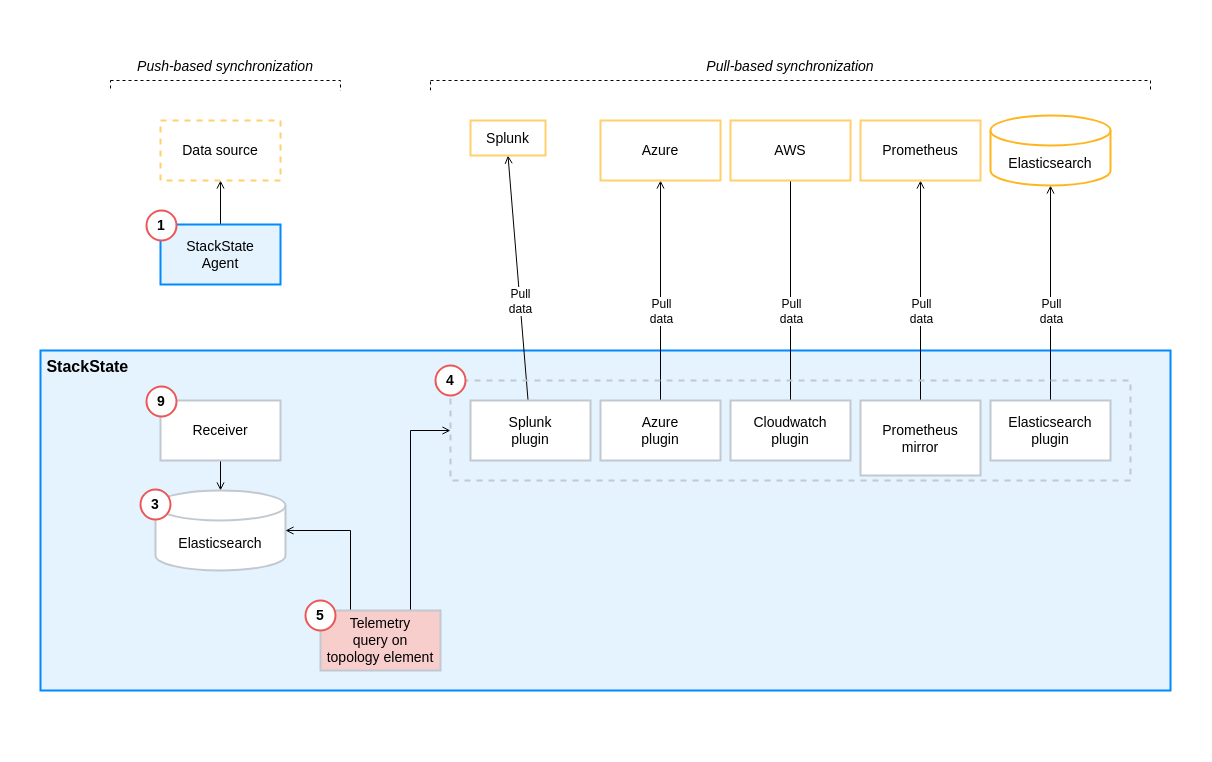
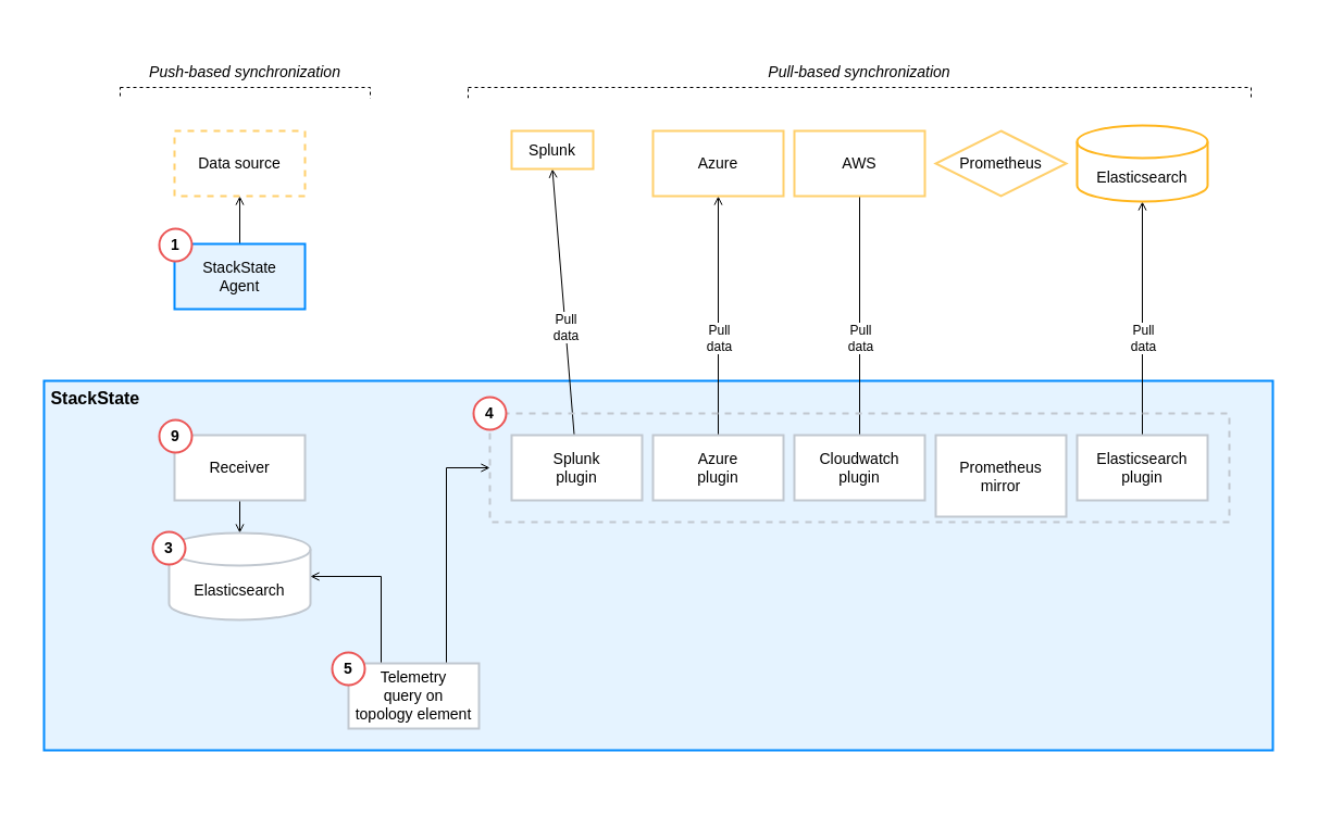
  <mxCell id="0" />
  <mxCell id="1" parent="0" />
  <mxCell id="2" value="" style="rounded=0;whiteSpace=wrap;html=1;strokeColor=none;strokeWidth=3;fontSize=14;verticalAlign=top;" parent="1" vertex="1"><mxGeometry x="20" y="20" width="1170" height="720" as="geometry" /></mxCell>
  <mxCell id="3" value="&lt;b&gt;&lt;font style=&quot;font-size: 16px&quot;&gt;&amp;nbsp;StackState&lt;/font&gt;&lt;/b&gt;" style="rounded=0;whiteSpace=wrap;html=1;strokeWidth=2;strokeColor=#008AFF;arcSize=2;verticalAlign=top;fillColor=#008AFF;fillOpacity=10;align=left;" parent="1" vertex="1"><mxGeometry x="40" y="350" width="1130" height="340" as="geometry" /></mxCell>
  <mxCell id="4" style="edgeStyle=none;rounded=0;orthogonalLoop=1;jettySize=auto;html=1;entryX=0.5;entryY=1;entryDx=0;entryDy=0;entryPerimeter=0;fontSize=14;endArrow=open;endFill=0;strokeWidth=1;" parent="1" source="6" target="31" edge="1"><mxGeometry relative="1" as="geometry" /></mxCell>
  <mxCell id="5" value="Pull&lt;br&gt;data" style="edgeLabel;html=1;align=center;verticalAlign=middle;resizable=0;points=[];fontSize=12;" parent="4" vertex="1" connectable="0"><mxGeometry x="-0.233" y="-2" relative="1" as="geometry"><mxPoint x="-2" y="-8" as="offset" /></mxGeometry></mxCell>
  <mxCell id="6" value="Elasticsearch&lt;br&gt;plugin" style="rounded=0;whiteSpace=wrap;html=1;strokeColor=#C1C8D0;strokeWidth=2;fontSize=14;" parent="1" vertex="1"><mxGeometry x="990" y="400" width="120" height="60" as="geometry" /></mxCell>
- <mxCell id="7" style="edgeStyle=none;rounded=0;orthogonalLoop=1;jettySize=auto;html=1;entryX=0.5;entryY=1;entryDx=0;entryDy=0;fontSize=14;endArrow=open;endFill=0;strokeWidth=1;" parent="1" source="9" target="32" edge="1"><mxGeometry relative="1" as="geometry" /></mxCell>
- <mxCell id="8" value="Pull&lt;br&gt;data" style="edgeLabel;html=1;align=center;verticalAlign=middle;resizable=0;points=[];fontSize=12;" parent="7" vertex="1" connectable="0"><mxGeometry x="-0.275" y="-2" relative="1" as="geometry"><mxPoint x="-2" y="-10" as="offset" /></mxGeometry></mxCell>
  <mxCell id="9" value="Prometheus&lt;br&gt;mirror" style="rounded=0;whiteSpace=wrap;html=1;strokeColor=#C1C8D0;strokeWidth=2;fontSize=14;" parent="1" vertex="1"><mxGeometry x="860" y="400" width="120" height="75" as="geometry" /></mxCell>
  <mxCell id="10" style="edgeStyle=none;rounded=0;orthogonalLoop=1;jettySize=auto;html=1;entryX=0.5;entryY=1;entryDx=0;entryDy=0;fontSize=14;endArrow=none;endFill=0;strokeWidth=1;" parent="1" source="12" target="33" edge="1"><mxGeometry relative="1" as="geometry" /></mxCell>
  <mxCell id="11" value="Pull&lt;br&gt;data" style="edgeLabel;html=1;align=center;verticalAlign=middle;resizable=0;points=[];fontSize=12;" parent="10" vertex="1" connectable="0"><mxGeometry x="-0.226" y="-1" relative="1" as="geometry"><mxPoint x="-1" y="-5" as="offset" /></mxGeometry></mxCell>
  <mxCell id="12" value="Cloudwatch&lt;br&gt;plugin" style="rounded=0;whiteSpace=wrap;html=1;strokeColor=#C1C8D0;strokeWidth=2;fontSize=14;" parent="1" vertex="1"><mxGeometry x="730" y="400" width="120" height="60" as="geometry" /></mxCell>
  <mxCell id="13" style="edgeStyle=none;rounded=0;orthogonalLoop=1;jettySize=auto;html=1;entryX=0.5;entryY=1;entryDx=0;entryDy=0;fontSize=14;endArrow=open;endFill=0;strokeWidth=1;" parent="1" source="15" target="34" edge="1"><mxGeometry relative="1" as="geometry" /></mxCell>
  <mxCell id="14" value="Pull&lt;br&gt;data" style="edgeLabel;html=1;align=center;verticalAlign=middle;resizable=0;points=[];fontSize=12;" parent="13" vertex="1" connectable="0"><mxGeometry x="-0.232" y="-2" relative="1" as="geometry"><mxPoint x="-2" y="-6" as="offset" /></mxGeometry></mxCell>
  <mxCell id="15" value="Azure&lt;br&gt;plugin" style="rounded=0;whiteSpace=wrap;html=1;strokeColor=#C1C8D0;strokeWidth=2;fontSize=14;" parent="1" vertex="1"><mxGeometry x="600" y="400" width="120" height="60" as="geometry" /></mxCell>
  <mxCell id="16" style="edgeStyle=none;rounded=0;orthogonalLoop=1;jettySize=auto;html=1;entryX=0.5;entryY=1;entryDx=0;entryDy=0;fontSize=14;endArrow=open;endFill=0;strokeWidth=1;" parent="1" source="18" target="35" edge="1"><mxGeometry relative="1" as="geometry" /></mxCell>
  <mxCell id="17" value="Pull&lt;br&gt;data" style="edgeLabel;html=1;align=center;verticalAlign=middle;resizable=0;points=[];fontSize=12;" parent="16" vertex="1" connectable="0"><mxGeometry x="-0.211" relative="1" as="geometry"><mxPoint y="-3" as="offset" /></mxGeometry></mxCell>
  <mxCell id="18" value="Splunk&lt;br&gt;plugin" style="rounded=0;whiteSpace=wrap;html=1;strokeColor=#C1C8D0;strokeWidth=2;fontSize=14;" parent="1" vertex="1"><mxGeometry x="470" y="400" width="120" height="60" as="geometry" /></mxCell>
  <mxCell id="19" style="edgeStyle=orthogonalEdgeStyle;rounded=0;orthogonalLoop=1;jettySize=auto;html=1;fontSize=14;endArrow=open;endFill=0;strokeWidth=1;" parent="1" source="20" target="22" edge="1"><mxGeometry relative="1" as="geometry" /></mxCell>
  <mxCell id="20" value="Receiver" style="rounded=0;whiteSpace=wrap;html=1;strokeColor=#C1C8D0;strokeWidth=2;fontSize=14;" parent="1" vertex="1"><mxGeometry x="160" y="400" width="120" height="60" as="geometry" /></mxCell>
  <mxCell id="21" value="" style="group" parent="1" vertex="1" connectable="0"><mxGeometry x="155" y="490" width="130" height="80" as="geometry" /></mxCell>
  <mxCell id="22" value="Elasticsearch" style="shape=cylinder3;whiteSpace=wrap;html=1;boundedLbl=1;backgroundOutline=1;size=15;rounded=0;strokeColor=#C1C8D0;strokeWidth=2;fontSize=14;" parent="21" vertex="1"><mxGeometry width="130" height="80" as="geometry" /></mxCell>
  <mxCell id="23" value="" style="rounded=1;whiteSpace=wrap;html=1;strokeColor=none;strokeWidth=1;fillColor=none;" parent="21" vertex="1"><mxGeometry y="10" width="40" height="60" as="geometry" /></mxCell>
  <mxCell id="24" value="&lt;b&gt;3&lt;/b&gt;" style="ellipse;whiteSpace=wrap;html=1;aspect=fixed;strokeWidth=2;fillColor=default;strokeColor=#EB5757;rounded=0;fontSize=14;align=center;verticalAlign=middle;" parent="21" vertex="1"><mxGeometry x="-15" y="-1" width="30" height="30" as="geometry" /></mxCell>
  <mxCell id="25" style="edgeStyle=orthogonalEdgeStyle;rounded=0;orthogonalLoop=1;jettySize=auto;html=1;entryX=1;entryY=0.5;entryDx=0;entryDy=0;entryPerimeter=0;fontSize=14;endArrow=open;endFill=0;strokeWidth=1;exitX=0.25;exitY=0;exitDx=0;exitDy=0;" parent="1" source="27" target="22" edge="1"><mxGeometry relative="1" as="geometry" /></mxCell>
  <mxCell id="26" style="edgeStyle=orthogonalEdgeStyle;rounded=0;orthogonalLoop=1;jettySize=auto;html=1;entryX=0;entryY=0.5;entryDx=0;entryDy=0;fontSize=14;endArrow=open;endFill=0;strokeWidth=1;exitX=0.75;exitY=0;exitDx=0;exitDy=0;" parent="1" source="27" target="36" edge="1"><mxGeometry relative="1" as="geometry" /></mxCell>
- <mxCell id="27" value="Telemetry &lt;br&gt;query on &lt;br&gt;topology element" style="rounded=0;whiteSpace=wrap;html=1;strokeColor=#C1C8D0;strokeWidth=2;fontSize=14;fillColor=#f8cecc;" parent="1" vertex="1"><mxGeometry x="320" y="610" width="120" height="60" as="geometry" /></mxCell>
+ <mxCell id="27" value="Telemetry &lt;br&gt;query on &lt;br&gt;topology element" style="rounded=0;whiteSpace=wrap;html=1;strokeColor=#C1C8D0;strokeWidth=2;fontSize=14;" parent="1" vertex="1"><mxGeometry x="320" y="610" width="120" height="60" as="geometry" /></mxCell>
  <mxCell id="28" style="edgeStyle=none;rounded=0;orthogonalLoop=1;jettySize=auto;html=1;entryX=0.5;entryY=1;entryDx=0;entryDy=0;fontSize=14;endArrow=open;endFill=0;strokeWidth=1;" parent="1" source="29" target="30" edge="1"><mxGeometry relative="1" as="geometry" /></mxCell>
  <mxCell id="29" value="StackState&lt;br&gt;Agent" style="rounded=0;whiteSpace=wrap;html=1;strokeWidth=2;strokeColor=#008AFF;fontSize=14;verticalAlign=middle;fillColor=#008AFF;fillOpacity=10;" parent="1" vertex="1"><mxGeometry x="160" y="224" width="120" height="60" as="geometry" /></mxCell>
  <mxCell id="30" value="Data source" style="rounded=0;whiteSpace=wrap;html=1;strokeWidth=2;strokeColor=#FFD06D;fontSize=14;dashed=1;" parent="1" vertex="1"><mxGeometry x="160" y="120" width="120" height="60" as="geometry" /></mxCell>
  <mxCell id="31" value="Elasticsearch" style="shape=cylinder3;whiteSpace=wrap;html=1;boundedLbl=1;backgroundOutline=1;size=15;rounded=0;strokeColor=#FFB61E;strokeWidth=2;fontSize=14;" parent="1" vertex="1"><mxGeometry x="990" y="115" width="120" height="70" as="geometry" /></mxCell>
- <mxCell id="32" value="Prometheus" style="rounded=0;whiteSpace=wrap;html=1;strokeWidth=2;strokeColor=#FFD06D;fontSize=14;" parent="1" vertex="1"><mxGeometry x="860" y="120" width="120" height="60" as="geometry" /></mxCell>
+ <mxCell id="32" value="Prometheus" style="rhombus;whiteSpace=wrap;html=1;strokeWidth=2;strokeColor=#FFD06D;fontSize=14;" parent="1" vertex="1"><mxGeometry x="860" y="120" width="120" height="60" as="geometry" /></mxCell>
  <mxCell id="33" value="AWS" style="rounded=0;whiteSpace=wrap;html=1;strokeWidth=2;strokeColor=#FFD06D;fontSize=14;" parent="1" vertex="1"><mxGeometry x="730" y="120" width="120" height="60" as="geometry" /></mxCell>
  <mxCell id="34" value="Azure" style="rounded=0;whiteSpace=wrap;html=1;strokeWidth=2;strokeColor=#FFD06D;fontSize=14;" parent="1" vertex="1"><mxGeometry x="600" y="120" width="120" height="60" as="geometry" /></mxCell>
  <mxCell id="35" value="Splunk" style="rounded=0;whiteSpace=wrap;html=1;strokeWidth=2;strokeColor=#FFD06D;fontSize=14;" parent="1" vertex="1"><mxGeometry x="470" y="120" width="75" height="35" as="geometry" /></mxCell>
  <mxCell id="36" value="" style="rounded=0;whiteSpace=wrap;html=1;strokeColor=#C1C8D0;strokeWidth=2;fontSize=14;fillColor=none;align=left;verticalAlign=middle;dashed=1;" parent="1" vertex="1"><mxGeometry x="450" y="380" width="680" height="100" as="geometry" /></mxCell>
  <mxCell id="37" value="&lt;b&gt;1&lt;/b&gt;" style="ellipse;whiteSpace=wrap;html=1;aspect=fixed;strokeWidth=2;fillColor=default;strokeColor=#EB5757;rounded=0;fontSize=14;align=center;verticalAlign=middle;" parent="1" vertex="1"><mxGeometry x="146" y="210" width="30" height="30" as="geometry" /></mxCell>
  <mxCell id="38" value="&lt;b&gt;9&lt;/b&gt;" style="ellipse;whiteSpace=wrap;html=1;aspect=fixed;strokeWidth=2;fillColor=default;strokeColor=#EB5757;rounded=0;fontSize=14;align=center;verticalAlign=middle;" parent="1" vertex="1"><mxGeometry x="146" y="386" width="30" height="30" as="geometry" /></mxCell>
  <mxCell id="39" value="&lt;b&gt;4&lt;/b&gt;" style="ellipse;whiteSpace=wrap;html=1;aspect=fixed;strokeWidth=2;fillColor=default;strokeColor=#EB5757;rounded=0;fontSize=14;align=center;verticalAlign=middle;" parent="1" vertex="1"><mxGeometry x="435" y="365" width="30" height="30" as="geometry" /></mxCell>
  <mxCell id="40" value="&lt;b&gt;5&lt;/b&gt;" style="ellipse;whiteSpace=wrap;html=1;aspect=fixed;strokeWidth=2;fillColor=default;strokeColor=#EB5757;rounded=0;fontSize=14;align=center;verticalAlign=middle;" parent="1" vertex="1"><mxGeometry x="305" y="600" width="30" height="30" as="geometry" /></mxCell>
  <mxCell id="41" value="" style="rounded=0;whiteSpace=wrap;html=1;dashed=1;" vertex="1" parent="1"><mxGeometry x="110" y="80" width="230" height="20" as="geometry" /></mxCell>
  <mxCell id="42" value="" style="rounded=0;whiteSpace=wrap;html=1;dashed=1;" vertex="1" parent="1"><mxGeometry x="430" y="80" width="720" height="20" as="geometry" /></mxCell>
  <mxCell id="43" value="" style="rounded=0;whiteSpace=wrap;html=1;strokeColor=none;" vertex="1" parent="1"><mxGeometry x="100" y="90" width="1060" height="20" as="geometry" /></mxCell>
  <mxCell id="44" value="Push-based synchronization" style="text;strokeColor=none;fillColor=none;align=center;verticalAlign=middle;spacingLeft=4;spacingRight=4;overflow=hidden;points=[[0,0.5],[1,0.5]];portConstraint=eastwest;rotatable=0;dashed=1;fontStyle=2;fontSize=14;" vertex="1" parent="1"><mxGeometry x="110" y="50" width="230" height="30" as="geometry" /></mxCell>
  <mxCell id="45" value="Pull-based synchronization" style="text;strokeColor=none;fillColor=none;align=center;verticalAlign=middle;spacingLeft=4;spacingRight=4;overflow=hidden;points=[[0,0.5],[1,0.5]];portConstraint=eastwest;rotatable=0;dashed=1;fontStyle=2;fontSize=14;" vertex="1" parent="1"><mxGeometry x="430" y="50" width="720" height="30" as="geometry" /></mxCell>
